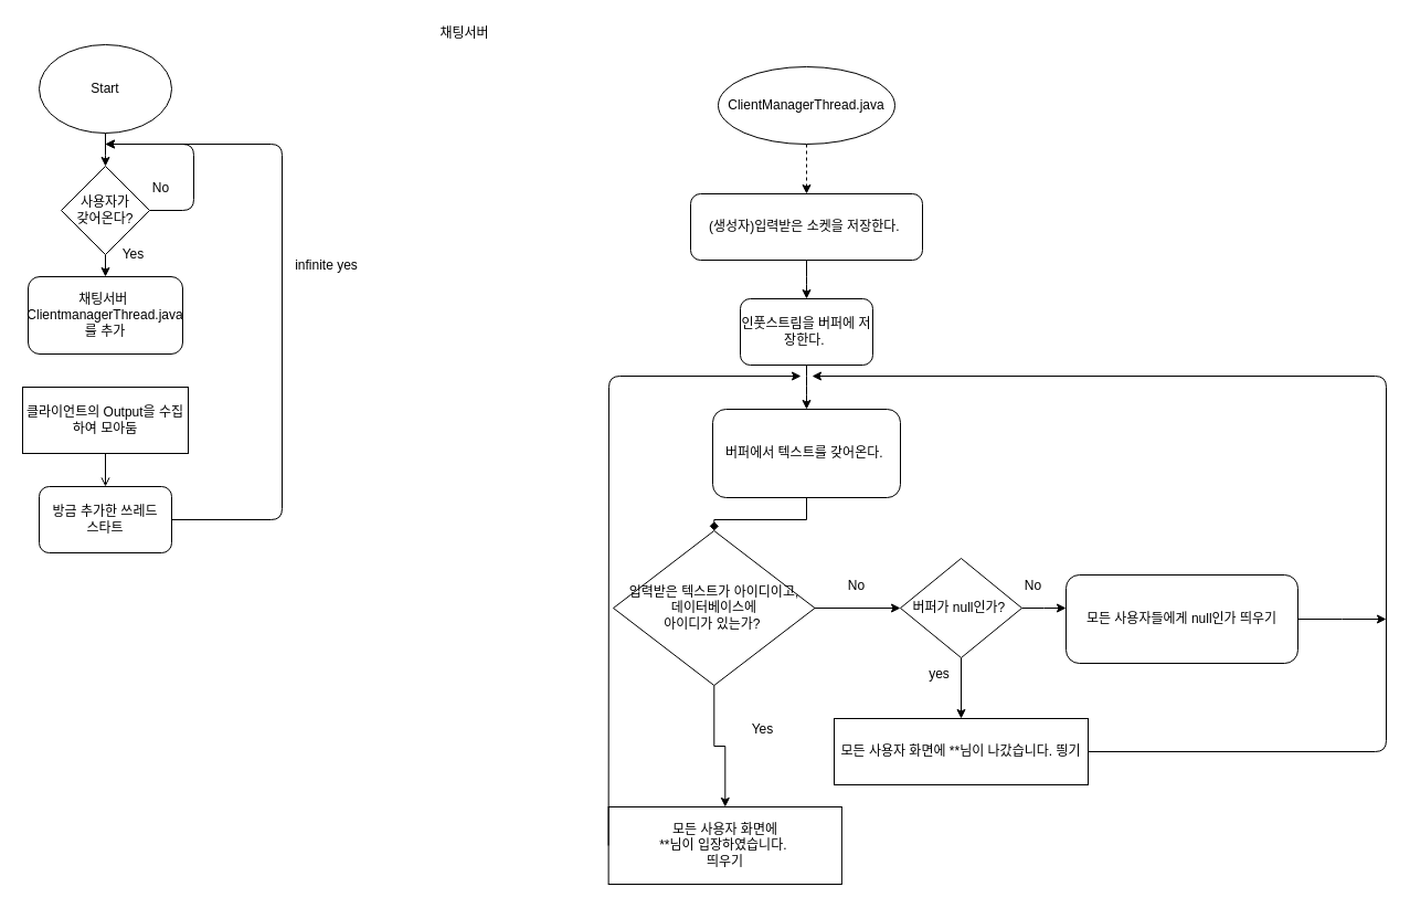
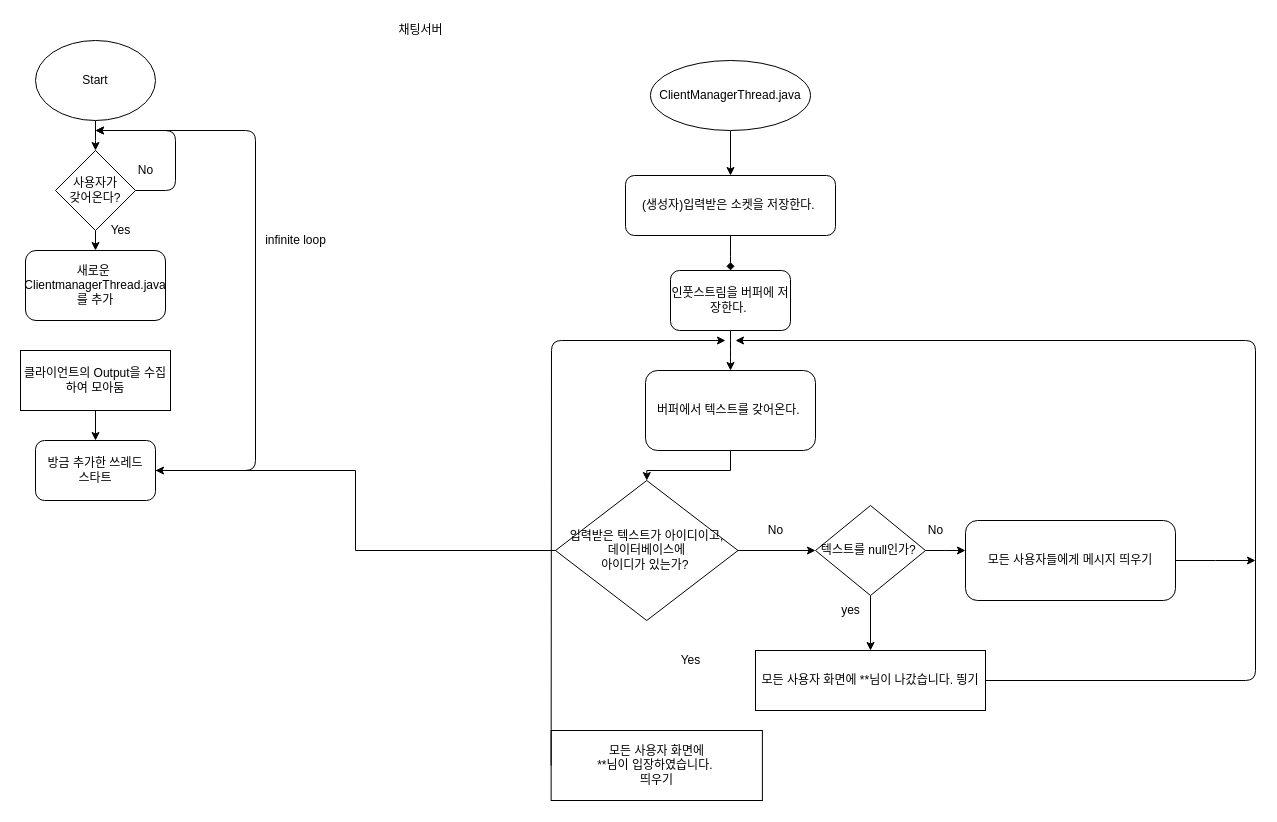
  <mxCell id="0" />
  <mxCell id="1" parent="0" />
  <mxCell id="2" value="채팅서버" style="text;html=1;align=center;verticalAlign=middle;resizable=0;points=[];autosize=1;" parent="1" vertex="1"><mxGeometry x="390" y="20" width="60" height="20" as="geometry" /></mxCell>
  <mxCell id="3" style="edgeStyle=orthogonalEdgeStyle;rounded=0;orthogonalLoop=1;jettySize=auto;html=1;entryX=0.5;entryY=0;entryDx=0;entryDy=0;" parent="1" source="4" edge="1"><mxGeometry relative="1" as="geometry"><mxPoint x="95" y="150" as="targetPoint" /></mxGeometry></mxCell>
  <mxCell id="4" value="Start" style="ellipse;whiteSpace=wrap;html=1;" parent="1" vertex="1"><mxGeometry x="35" y="40" width="120" height="80" as="geometry" /></mxCell>
  <mxCell id="5" style="edgeStyle=orthogonalEdgeStyle;rounded=0;orthogonalLoop=1;jettySize=auto;html=1;exitX=0.5;exitY=1;exitDx=0;exitDy=0;entryX=0.5;entryY=0;entryDx=0;entryDy=0;" parent="1" source="6" target="7" edge="1"><mxGeometry relative="1" as="geometry" /></mxCell>
  <mxCell id="6" value="사용자가 &lt;br&gt;갖어온다?" style="rhombus;whiteSpace=wrap;html=1;" parent="1" vertex="1"><mxGeometry x="55" y="150" width="80" height="80" as="geometry" /></mxCell>
- <mxCell id="7" value="채팅서버&amp;nbsp;&lt;br&gt;ClientmanagerThread.java&lt;br&gt;를 추가" style="rounded=1;whiteSpace=wrap;html=1;" parent="1" vertex="1"><mxGeometry x="25" y="250" width="140" height="70" as="geometry" /></mxCell>
+ <mxCell id="7" value="새로운&amp;nbsp;&lt;br&gt;ClientmanagerThread.java&lt;br&gt;를 추가" style="rounded=1;whiteSpace=wrap;html=1;" parent="1" vertex="1"><mxGeometry x="25" y="250" width="140" height="70" as="geometry" /></mxCell>
  <mxCell id="8" value="" style="endArrow=classic;html=1;exitX=1;exitY=0.5;exitDx=0;exitDy=0;" parent="1" source="6" edge="1"><mxGeometry width="50" height="50" relative="1" as="geometry"><mxPoint x="135" y="220" as="sourcePoint" /><mxPoint x="95" y="130" as="targetPoint" /><Array as="points"><mxPoint x="175" y="190" /><mxPoint x="175" y="130" /></Array></mxGeometry></mxCell>
  <mxCell id="9" value="No" style="text;html=1;align=center;verticalAlign=middle;resizable=0;points=[];autosize=1;" parent="1" vertex="1"><mxGeometry x="130" y="160" width="30" height="20" as="geometry" /></mxCell>
  <mxCell id="10" value="Yes" style="text;html=1;align=center;verticalAlign=middle;resizable=0;points=[];autosize=1;" parent="1" vertex="1"><mxGeometry x="105" y="220" width="30" height="20" as="geometry" /></mxCell>
- <mxCell id="11" style="edgeStyle=orthogonalEdgeStyle;rounded=0;orthogonalLoop=1;jettySize=auto;html=1;exitX=0.5;exitY=1;exitDx=0;exitDy=0;entryX=0.5;entryY=0;entryDx=0;entryDy=0;endArrow=open;" parent="1" source="12" target="15" edge="1"><mxGeometry relative="1" as="geometry" /></mxCell>
+ <mxCell id="11" style="edgeStyle=orthogonalEdgeStyle;rounded=0;orthogonalLoop=1;jettySize=auto;html=1;exitX=0.5;exitY=1;exitDx=0;exitDy=0;entryX=0.5;entryY=0;entryDx=0;entryDy=0;" parent="1" source="12" target="15" edge="1"><mxGeometry relative="1" as="geometry" /></mxCell>
  <mxCell id="12" value="클라이언트의 Output을 수집하여 모아둠" style="whiteSpace=wrap;html=1;rounded=0;" parent="1" vertex="1"><mxGeometry x="20" y="350" width="150" height="60" as="geometry" /></mxCell>
- <mxCell id="13" value="infinite yes" style="text;html=1;align=center;verticalAlign=middle;resizable=0;points=[];autosize=1;" parent="1" vertex="1"><mxGeometry x="255" y="230" width="80" height="20" as="geometry" /></mxCell>
+ <mxCell id="13" value="infinite loop" style="text;html=1;align=center;verticalAlign=middle;resizable=0;points=[];autosize=1;" parent="1" vertex="1"><mxGeometry x="255" y="230" width="80" height="20" as="geometry" /></mxCell>
  <mxCell id="14" value="" style="endArrow=classic;html=1;exitX=1;exitY=0.5;exitDx=0;exitDy=0;" parent="1" source="15" edge="1"><mxGeometry width="50" height="50" relative="1" as="geometry"><mxPoint x="215" y="400" as="sourcePoint" /><mxPoint x="95" y="130" as="targetPoint" /><Array as="points"><mxPoint x="255" y="470" /><mxPoint x="255" y="130" /></Array></mxGeometry></mxCell>
  <mxCell id="15" value="&lt;span&gt;방금 추가한 쓰레드 &lt;br&gt;스타트&lt;/span&gt;" style="rounded=1;whiteSpace=wrap;html=1;" parent="1" vertex="1"><mxGeometry x="35" y="440" width="120" height="60" as="geometry" /></mxCell>
- <mxCell id="16" style="edgeStyle=orthogonalEdgeStyle;rounded=0;orthogonalLoop=1;jettySize=auto;html=1;entryX=0.5;entryY=0;entryDx=0;entryDy=0;dashed=1;" parent="1" source="17" target="18" edge="1"><mxGeometry relative="1" as="geometry" /></mxCell>
+ <mxCell id="16" style="edgeStyle=orthogonalEdgeStyle;rounded=0;orthogonalLoop=1;jettySize=auto;html=1;entryX=0.5;entryY=0;entryDx=0;entryDy=0;" parent="1" source="17" target="18" edge="1"><mxGeometry relative="1" as="geometry" /></mxCell>
  <mxCell id="17" value="ClientManagerThread.java" style="ellipse;whiteSpace=wrap;html=1;" parent="1" vertex="1"><mxGeometry x="650" y="60" width="160" height="70" as="geometry" /></mxCell>
  <mxCell id="18" value="(생성자)입력받은 소켓을 저장한다.&amp;nbsp;" style="rounded=1;whiteSpace=wrap;html=1;" parent="1" vertex="1"><mxGeometry x="625" y="175" width="210" height="60" as="geometry" /></mxCell>
- <mxCell id="19" style="edgeStyle=orthogonalEdgeStyle;rounded=0;orthogonalLoop=1;jettySize=auto;html=1;exitX=0.5;exitY=1;exitDx=0;exitDy=0;endArrow=diamond;" edge="1" parent="1" source="20" target="29"><mxGeometry relative="1" as="geometry" /></mxCell>
+ <mxCell id="19" style="edgeStyle=orthogonalEdgeStyle;rounded=0;orthogonalLoop=1;jettySize=auto;html=1;exitX=0.5;exitY=1;exitDx=0;exitDy=0;" edge="1" parent="1" source="20" target="29"><mxGeometry relative="1" as="geometry" /></mxCell>
  <mxCell id="20" value="버퍼에서 텍스트를 갖어온다.&amp;nbsp;" style="rounded=1;whiteSpace=wrap;html=1;" parent="1" vertex="1"><mxGeometry x="645" y="370" width="170" height="80" as="geometry" /></mxCell>
  <mxCell id="21" value="인풋스트림을 버퍼에 저장한다.&amp;nbsp;" style="rounded=1;whiteSpace=wrap;html=1;" parent="1" vertex="1"><mxGeometry x="670" y="270" width="120" height="60" as="geometry" /></mxCell>
- <mxCell id="22" value="" style="endArrow=classic;html=1;entryX=0.5;entryY=0;entryDx=0;entryDy=0;exitX=0.5;exitY=1;exitDx=0;exitDy=0;" parent="1" source="18" target="21" edge="1"><mxGeometry width="50" height="50" relative="1" as="geometry"><mxPoint x="835" y="250" as="sourcePoint" /><mxPoint x="885" y="200" as="targetPoint" /><Array as="points"><mxPoint x="730" y="250" /></Array></mxGeometry></mxCell>
+ <mxCell id="22" value="" style="endArrow=diamond;html=1;entryX=0.5;entryY=0;entryDx=0;entryDy=0;exitX=0.5;exitY=1;exitDx=0;exitDy=0;" parent="1" source="18" target="21" edge="1"><mxGeometry width="50" height="50" relative="1" as="geometry"><mxPoint x="835" y="250" as="sourcePoint" /><mxPoint x="885" y="200" as="targetPoint" /><Array as="points"><mxPoint x="730" y="250" /></Array></mxGeometry></mxCell>
  <mxCell id="23" value="" style="endArrow=classic;html=1;entryX=0.5;entryY=0;entryDx=0;entryDy=0;exitX=0.5;exitY=1;exitDx=0;exitDy=0;" parent="1" source="21" target="20" edge="1"><mxGeometry width="50" height="50" relative="1" as="geometry"><mxPoint x="945" y="340" as="sourcePoint" /><mxPoint x="745" y="220" as="targetPoint" /><Array as="points"><mxPoint x="730" y="350" /></Array></mxGeometry></mxCell>
  <mxCell id="24" value="" style="edgeStyle=orthogonalEdgeStyle;rounded=0;orthogonalLoop=1;jettySize=auto;html=1;" parent="1" source="26" target="27" edge="1"><mxGeometry relative="1" as="geometry" /></mxCell>
  <mxCell id="25" style="edgeStyle=orthogonalEdgeStyle;rounded=0;orthogonalLoop=1;jettySize=auto;html=1;exitX=1;exitY=0.5;exitDx=0;exitDy=0;entryX=0;entryY=0.5;entryDx=0;entryDy=0;" edge="1" parent="1" source="26"><mxGeometry relative="1" as="geometry"><mxPoint x="965" y="550" as="targetPoint" /></mxGeometry></mxCell>
- <mxCell id="26" value="버퍼가 null인가?&amp;nbsp;" style="rhombus;whiteSpace=wrap;html=1;" parent="1" vertex="1"><mxGeometry x="815" y="505" width="110" height="90" as="geometry" /></mxCell>
+ <mxCell id="26" value="텍스트를 null인가?&amp;nbsp;" style="rhombus;whiteSpace=wrap;html=1;" parent="1" vertex="1"><mxGeometry x="815" y="505" width="110" height="90" as="geometry" /></mxCell>
  <mxCell id="27" value="모든 사용자 화면에 **님이 나갔습니다. 띙기" style="whiteSpace=wrap;html=1;" parent="1" vertex="1"><mxGeometry x="755" y="650" width="230" height="60" as="geometry" /></mxCell>
- <mxCell id="28" value="" style="edgeStyle=orthogonalEdgeStyle;rounded=0;orthogonalLoop=1;jettySize=auto;html=1;" parent="1" source="29" target="30" edge="1"><mxGeometry relative="1" as="geometry" /></mxCell>
+ <mxCell id="28" value="" style="edgeStyle=orthogonalEdgeStyle;rounded=0;orthogonalLoop=1;jettySize=auto;html=1;" parent="1" source="29" target="15" edge="1"><mxGeometry relative="1" as="geometry" /></mxCell>
  <mxCell id="29" value="입력받은 텍스트가 아이디이고, &lt;br&gt;데이터베이스에 &lt;br&gt;아이디가 있는가?&amp;nbsp;" style="rhombus;whiteSpace=wrap;html=1;" parent="1" vertex="1"><mxGeometry x="555" y="480" width="182.5" height="140" as="geometry" /></mxCell>
  <mxCell id="30" value="모든 사용자 화면에 &lt;br&gt;**님이 입장하였습니다.&amp;nbsp;&lt;br&gt;띄우기" style="whiteSpace=wrap;html=1;" parent="1" vertex="1"><mxGeometry x="550.63" y="730" width="211.25" height="70" as="geometry" /></mxCell>
  <mxCell id="31" value="" style="endArrow=classic;html=1;exitX=1;exitY=0.5;exitDx=0;exitDy=0;entryX=0;entryY=0.5;entryDx=0;entryDy=0;" parent="1" source="29" target="26" edge="1"><mxGeometry width="50" height="50" relative="1" as="geometry"><mxPoint x="755" y="630" as="sourcePoint" /><mxPoint x="805" y="550" as="targetPoint" /></mxGeometry></mxCell>
  <mxCell id="32" value="Yes" style="text;html=1;align=center;verticalAlign=middle;resizable=0;points=[];autosize=1;" parent="1" vertex="1"><mxGeometry x="675" y="650" width="30" height="20" as="geometry" /></mxCell>
  <mxCell id="33" value="No" style="text;html=1;align=center;verticalAlign=middle;resizable=0;points=[];autosize=1;" vertex="1" parent="1"><mxGeometry x="760" y="520" width="30" height="20" as="geometry" /></mxCell>
  <mxCell id="34" value="yes" style="text;html=1;align=center;verticalAlign=middle;resizable=0;points=[];autosize=1;" vertex="1" parent="1"><mxGeometry x="835" y="600" width="30" height="20" as="geometry" /></mxCell>
  <mxCell id="35" value="No" style="text;html=1;align=center;verticalAlign=middle;resizable=0;points=[];autosize=1;" vertex="1" parent="1"><mxGeometry x="920" y="520" width="30" height="20" as="geometry" /></mxCell>
  <mxCell id="36" style="edgeStyle=orthogonalEdgeStyle;rounded=0;orthogonalLoop=1;jettySize=auto;html=1;" edge="1" parent="1" source="37"><mxGeometry relative="1" as="geometry"><mxPoint x="1255" y="560" as="targetPoint" /></mxGeometry></mxCell>
- <mxCell id="37" value="모든 사용자들에게 null인가 띄우기" style="rounded=1;whiteSpace=wrap;html=1;" vertex="1" parent="1"><mxGeometry x="965" y="520" width="210" height="80" as="geometry" /></mxCell>
+ <mxCell id="37" value="모든 사용자들에게 메시지 띄우기" style="rounded=1;whiteSpace=wrap;html=1;" vertex="1" parent="1"><mxGeometry x="965" y="520" width="210" height="80" as="geometry" /></mxCell>
  <mxCell id="38" value="" style="endArrow=classic;html=1;exitX=0;exitY=0.5;exitDx=0;exitDy=0;" edge="1" parent="1" source="30"><mxGeometry width="50" height="50" relative="1" as="geometry"><mxPoint x="625" y="860" as="sourcePoint" /><mxPoint x="725" y="340" as="targetPoint" /><Array as="points"><mxPoint x="551" y="340" /></Array></mxGeometry></mxCell>
  <mxCell id="39" value="" style="endArrow=classic;html=1;" edge="1" parent="1"><mxGeometry width="50" height="50" relative="1" as="geometry"><mxPoint x="985" y="680" as="sourcePoint" /><mxPoint x="735" y="340" as="targetPoint" /><Array as="points"><mxPoint x="1255" y="680" /><mxPoint x="1255" y="340" /></Array></mxGeometry></mxCell>
